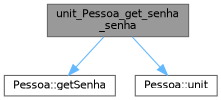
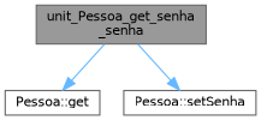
  digraph {
    rankdir=TB
    node [color=grey40 fillcolor=white fontname=Helvetica fontsize=10 shape=box style=filled]
    edge [color=steelblue1 fontname=Helvetica fontsize=10 labelfontname=Helvetica labelfontsize=10 style=solid]
    n1 [color=gray40 fillcolor=grey60 fontcolor=black height=0.2 label="unit_Pessoa_get_senha\l_senha" width=0.4]
-   n2 [height=0.2 label="Pessoa::getSenha" width=0.4]
-   n3 [height=0.2 label="Pessoa::unit" width=0.4]
+   n2 [height=0.2 label="Pessoa::get" width=0.4]
+   n3 [height=0.2 label="Pessoa::setSenha" width=0.4]
    n1 -> n2
    n1 -> n3
  }
